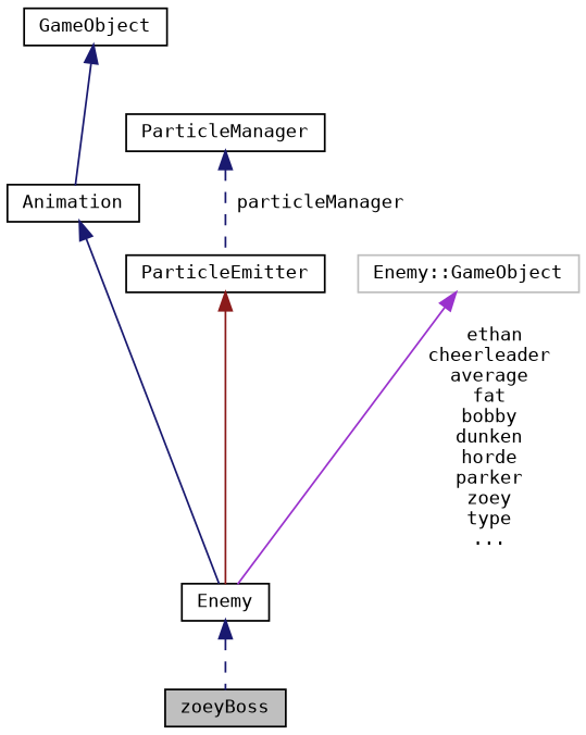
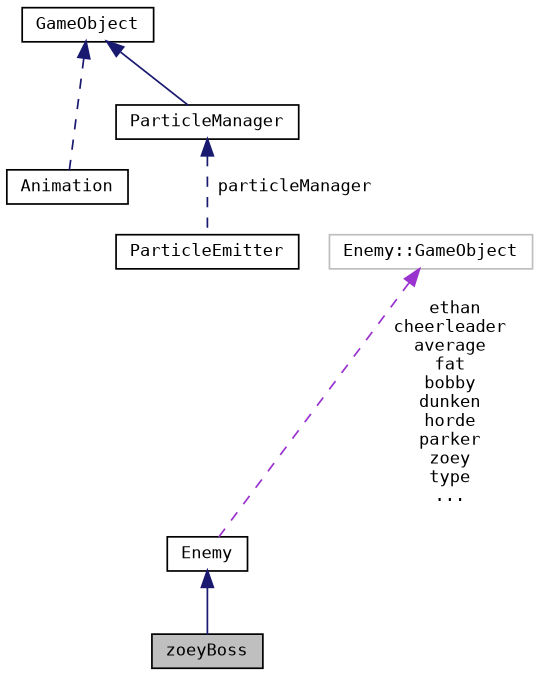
  digraph {
    fontname="DejaVu Sans Mono"
    node [color=black fillcolor=white fontname="DejaVu Sans Mono" fontsize=10 shape=record style=filled]
    edge [color=midnightblue dir=back fontname="DejaVu Sans Mono" fontsize=10 labelfontname=Helvetica labelfontsize=10 style=solid]
    n1 [fillcolor=grey75 fontcolor=black height=0.2 label=zoeyBoss width=0.4]
    n2 [height=0.2 label=Enemy width=0.4]
    n3 [height=0.2 label=Animation width=0.4]
    n4 [height=0.2 label=GameObject width=0.4]
    n5 [height=0.2 label=ParticleManager width=0.4]
    n6 [height=0.2 label=ParticleEmitter width=0.4]
    n7 [color=grey75 height=0.2 label="Enemy::GameObject" width=0.4]
-   n2 -> n1 [style=dashed]
-   n3 -> n2
-   n4 -> n3
+   n2 -> n1
+   n4 -> n3 [style=dashed]
+   n4 -> n5
    n5 -> n6 [label=" particleManager" style=dashed]
-   n6 -> n2 [color=firebrick4]
-   n7 -> n2 [color=darkorchid3 label=" ethan\ncheerleader\naverage\nfat\nbobby\ndunken\nhorde\nparker\nzoey\ntype\n..."]
+   n7 -> n2 [color=darkorchid3 label=" ethan\ncheerleader\naverage\nfat\nbobby\ndunken\nhorde\nparker\nzoey\ntype\n..." style=dashed]
  }
